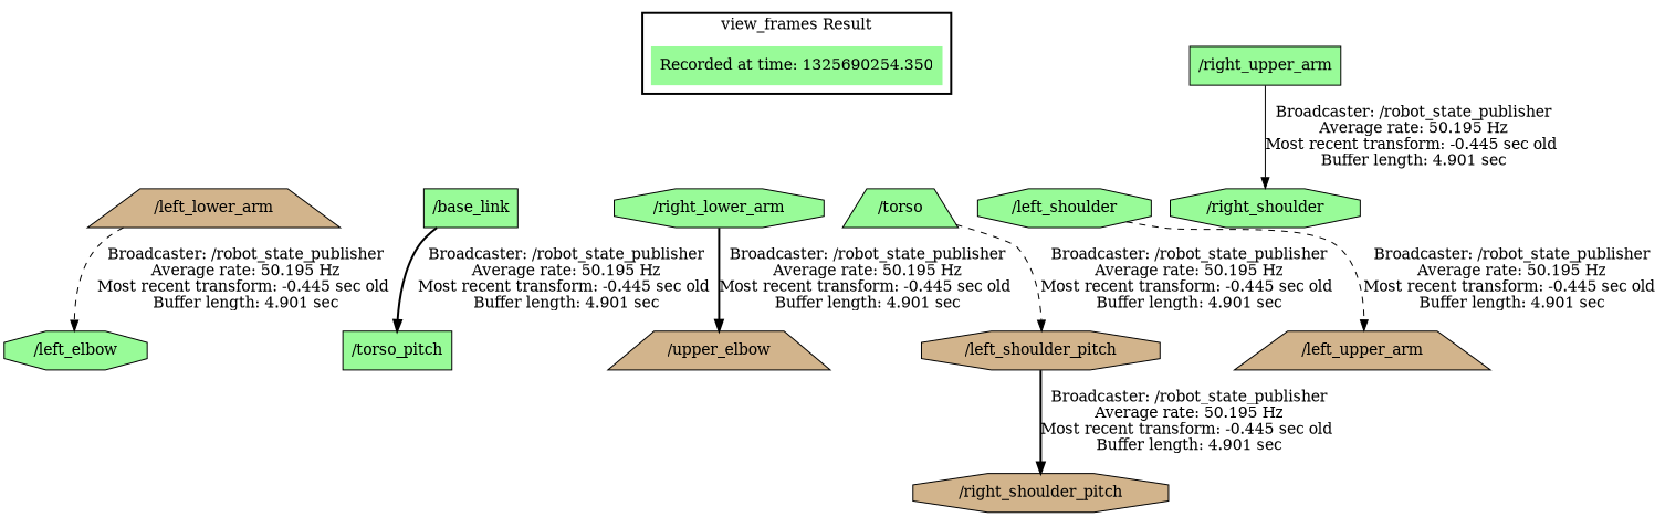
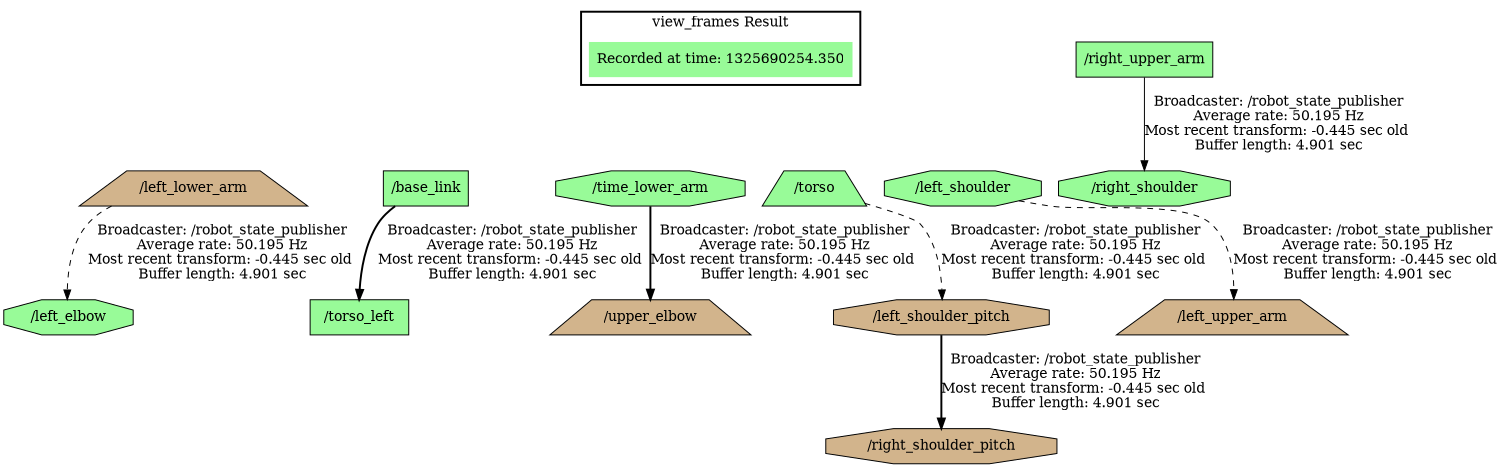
  digraph {
    node [fillcolor=palegreen shape=octagon style=filled]
    edge [style=invis]
    "Recorded at time: 1325690254.350" [shape=plaintext]
    "/base_link" [shape=box]
    "/torso" [shape=trapezium]
    "/left_shoulder"
    "/left_lower_arm" [fillcolor=tan shape=trapezium]
    "/right_shoulder"
-   "/right_lower_arm"
-   "/torso_pitch" [shape=box]
+   "/right_lower_arm" [label="/time_lower_arm"]
+   "/torso_pitch" [shape=box label="/torso_left"]
    "/left_shoulder_pitch" [fillcolor=tan]
    "/right_shoulder_pitch" [fillcolor=tan]
    "/left_upper_arm" [fillcolor=tan shape=trapezium]
    "/left_elbow"
    "/right_upper_arm" [shape=box]
    n14 [fillcolor=tan label="/upper_elbow" shape=trapezium]
    subgraph cluster_1 {
      color=black
      label="view_frames Result"
      style=bold
      "Recorded at time: 1325690254.350"
    }
    "Recorded at time: 1325690254.350" -> "/base_link"
    "Recorded at time: 1325690254.350" -> "/torso"
    "Recorded at time: 1325690254.350" -> "/left_shoulder"
    "Recorded at time: 1325690254.350" -> "/left_lower_arm"
    "Recorded at time: 1325690254.350" -> "/right_shoulder"
    "Recorded at time: 1325690254.350" -> "/right_lower_arm"
    "/base_link" -> "/torso_pitch" [label="Broadcaster: /robot_state_publisher\nAverage rate: 50.195 Hz\nMost recent transform: -0.445 sec old \nBuffer length: 4.901 sec\n" style=bold]
    "/torso" -> "/left_shoulder_pitch" [label="Broadcaster: /robot_state_publisher\nAverage rate: 50.195 Hz\nMost recent transform: -0.445 sec old \nBuffer length: 4.901 sec\n" style=dashed]
    "/left_shoulder" -> "/left_upper_arm" [label="Broadcaster: /robot_state_publisher\nAverage rate: 50.195 Hz\nMost recent transform: -0.445 sec old \nBuffer length: 4.901 sec\n" style=dashed]
    "/left_lower_arm" -> "/left_elbow" [label="Broadcaster: /robot_state_publisher\nAverage rate: 50.195 Hz\nMost recent transform: -0.445 sec old \nBuffer length: 4.901 sec\n" style=dashed]
    "/right_lower_arm" -> n14 [label="Broadcaster: /robot_state_publisher\nAverage rate: 50.195 Hz\nMost recent transform: -0.445 sec old \nBuffer length: 4.901 sec\n" style=bold]
    "/left_shoulder_pitch" -> "/right_shoulder_pitch" [label="Broadcaster: /robot_state_publisher\nAverage rate: 50.195 Hz\nMost recent transform: -0.445 sec old \nBuffer length: 4.901 sec\n" style=bold]
    "/right_upper_arm" -> "/right_shoulder" [label="Broadcaster: /robot_state_publisher\nAverage rate: 50.195 Hz\nMost recent transform: -0.445 sec old \nBuffer length: 4.901 sec\n" style=solid]
  }
